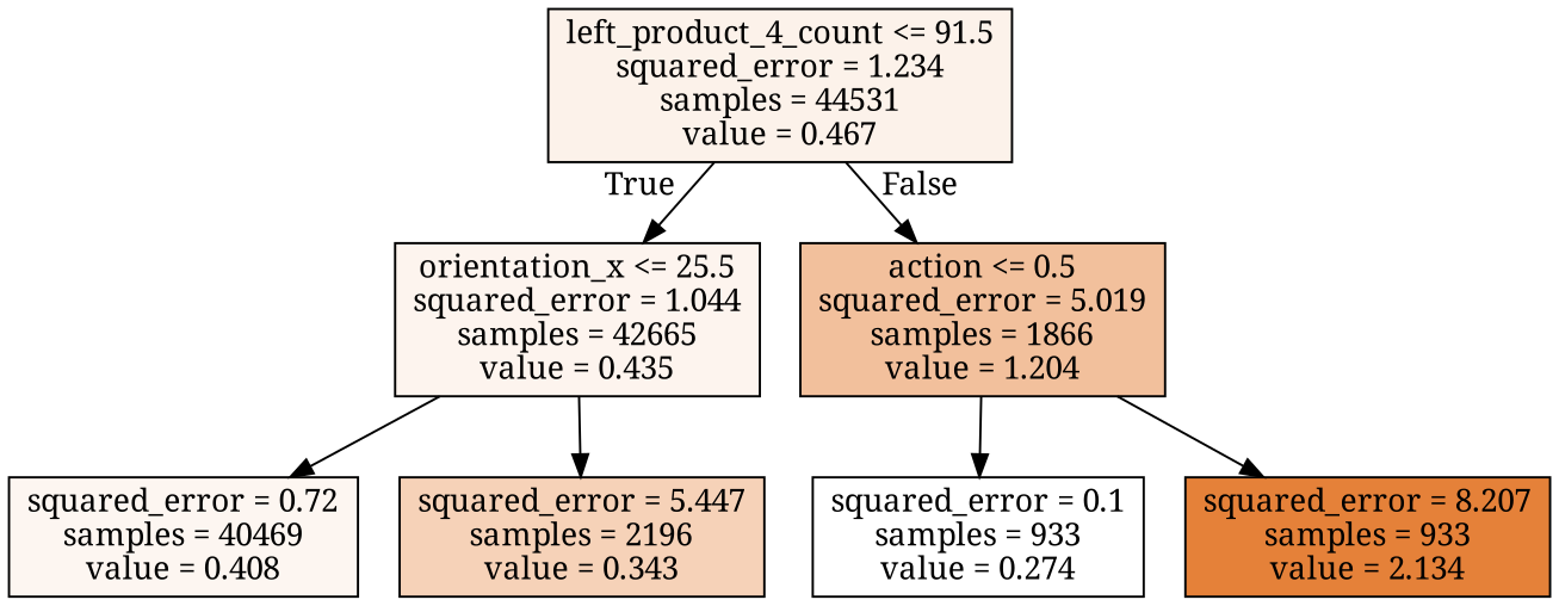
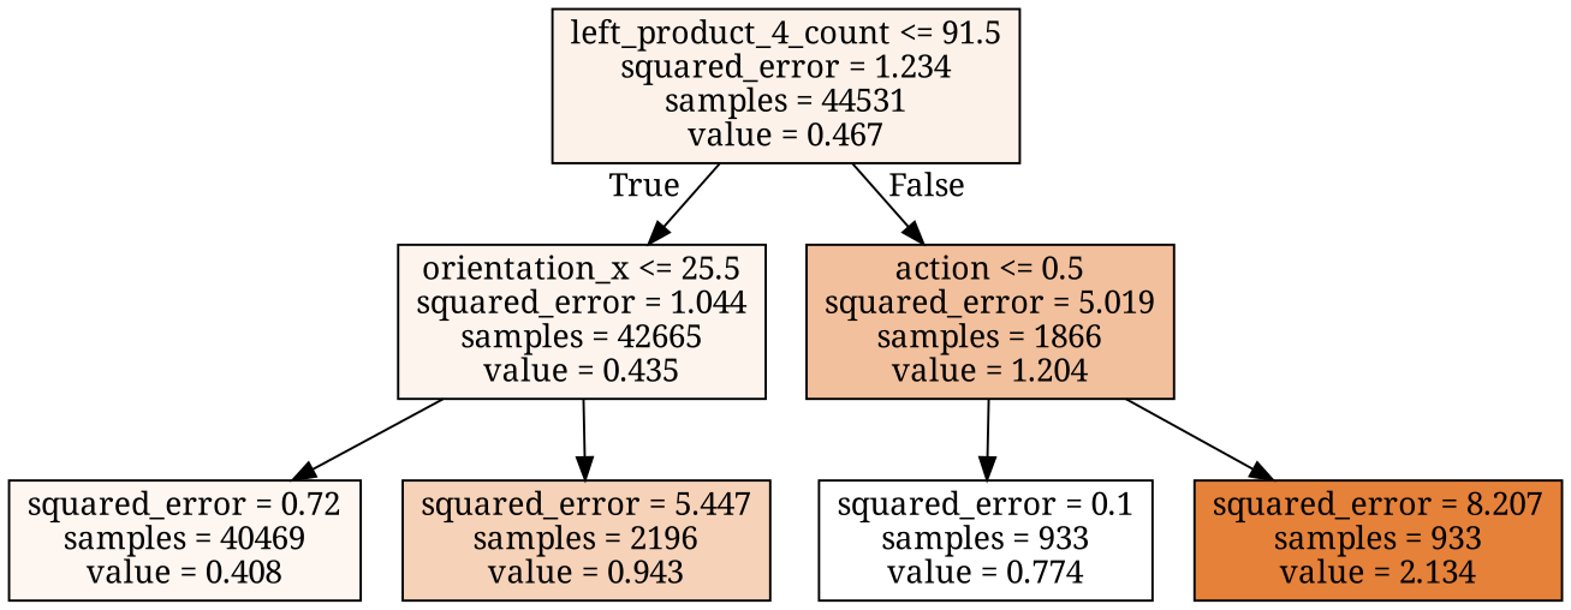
  digraph {
    fontname="Noto Serif"
    node [color=black fontname="Noto Serif" shape=box style=filled]
    edge [fontname="Noto Serif"]
    n1 [fillcolor="#fcf2ea" label="left_product_4_count <= 91.5\nsquared_error = 1.234\nsamples = 44531\nvalue = 0.467"]
    n2 [fillcolor="#fdf4ee" label="orientation_x <= 25.5\nsquared_error = 1.044\nsamples = 42665\nvalue = 0.435"]
    n3 [fillcolor="#f2c09c" label="action <= 0.5\nsquared_error = 5.019\nsamples = 1866\nvalue = 1.204"]
    n4 [fillcolor="#fdf6f1" label="squared_error = 0.72\nsamples = 40469\nvalue = 0.408"]
-   n5 [fillcolor="#f6d2b8" label="squared_error = 5.447\nsamples = 2196\nvalue = 0.343"]
-   n6 [fillcolor="#ffffff" label="squared_error = 0.1\nsamples = 933\nvalue = 0.274"]
+   n5 [fillcolor="#f6d2b8" label="squared_error = 5.447\nsamples = 2196\nvalue = 0.943"]
+   n6 [fillcolor="#ffffff" label="squared_error = 0.1\nsamples = 933\nvalue = 0.774"]
    n7 [fillcolor="#e58139" label="squared_error = 8.207\nsamples = 933\nvalue = 2.134"]
    n1 -> n2 [headlabel=True labelangle=45 labeldistance=2.5]
    n1 -> n3 [headlabel=False labelangle=-45 labeldistance=2.5]
    n2 -> n4
    n2 -> n5
    n3 -> n6
    n3 -> n7
  }
